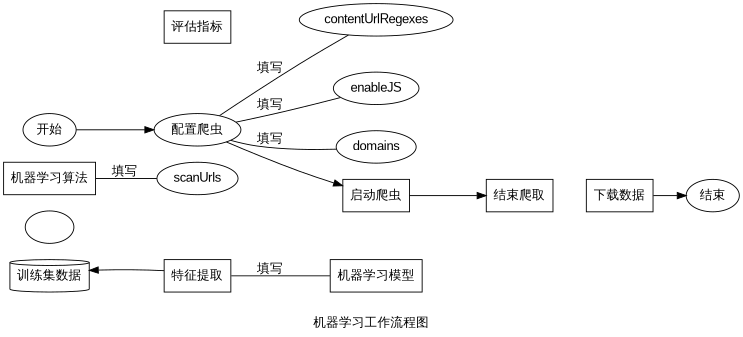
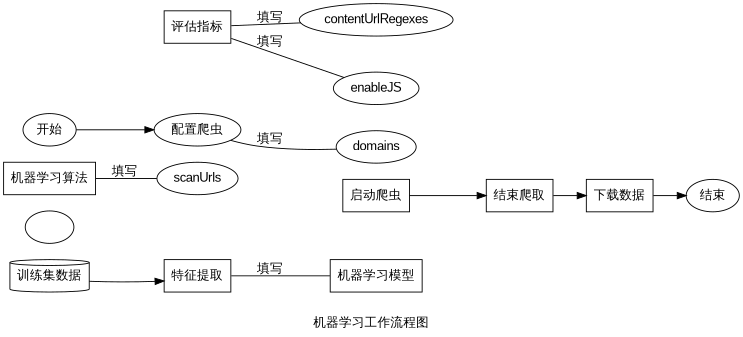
  digraph {
    fontname="Liberation Sans"
    label="机器学习工作流程图"
    rankdir=LR
    node [fontname="Liberation Sans"]
    edge [fontname="Liberation Sans"]
    "训练集数据" [shape=cylinder]
    "特征提取" [shape=box]
    "机器学习模型" [shape=box]
    ""
    "机器学习算法" [shape=box]
    scanUrls
    "评估指标" [shape=box]
    "配置爬虫"
    domains
    contentUrlRegexes
    enableJS
    "启动爬虫" [shape=box]
    "结束爬取" [shape=box]
    "下载数据" [shape=box]
    "结束"
    "开始"
-   "特征提取" -> "训练集数据"
+   "训练集数据" -> "特征提取"
    "特征提取" -> "机器学习模型" [arrowhead=none label="填写"]
    "机器学习算法" -> scanUrls [arrowhead=none label="填写"]
    "配置爬虫" -> domains [arrowhead=none label="填写"]
-   "配置爬虫" -> contentUrlRegexes [arrowhead=none label="填写"]
-   "配置爬虫" -> enableJS [arrowhead=none label="填写"]
-   "配置爬虫" -> "启动爬虫"
+   "评估指标" -> contentUrlRegexes [arrowhead=none label="填写"]
+   "评估指标" -> enableJS [arrowhead=none label="填写"]
    "启动爬虫" -> "结束爬取"
+   "结束爬取" -> "下载数据"
    "下载数据" -> "结束"
    "开始" -> "配置爬虫"
  }
